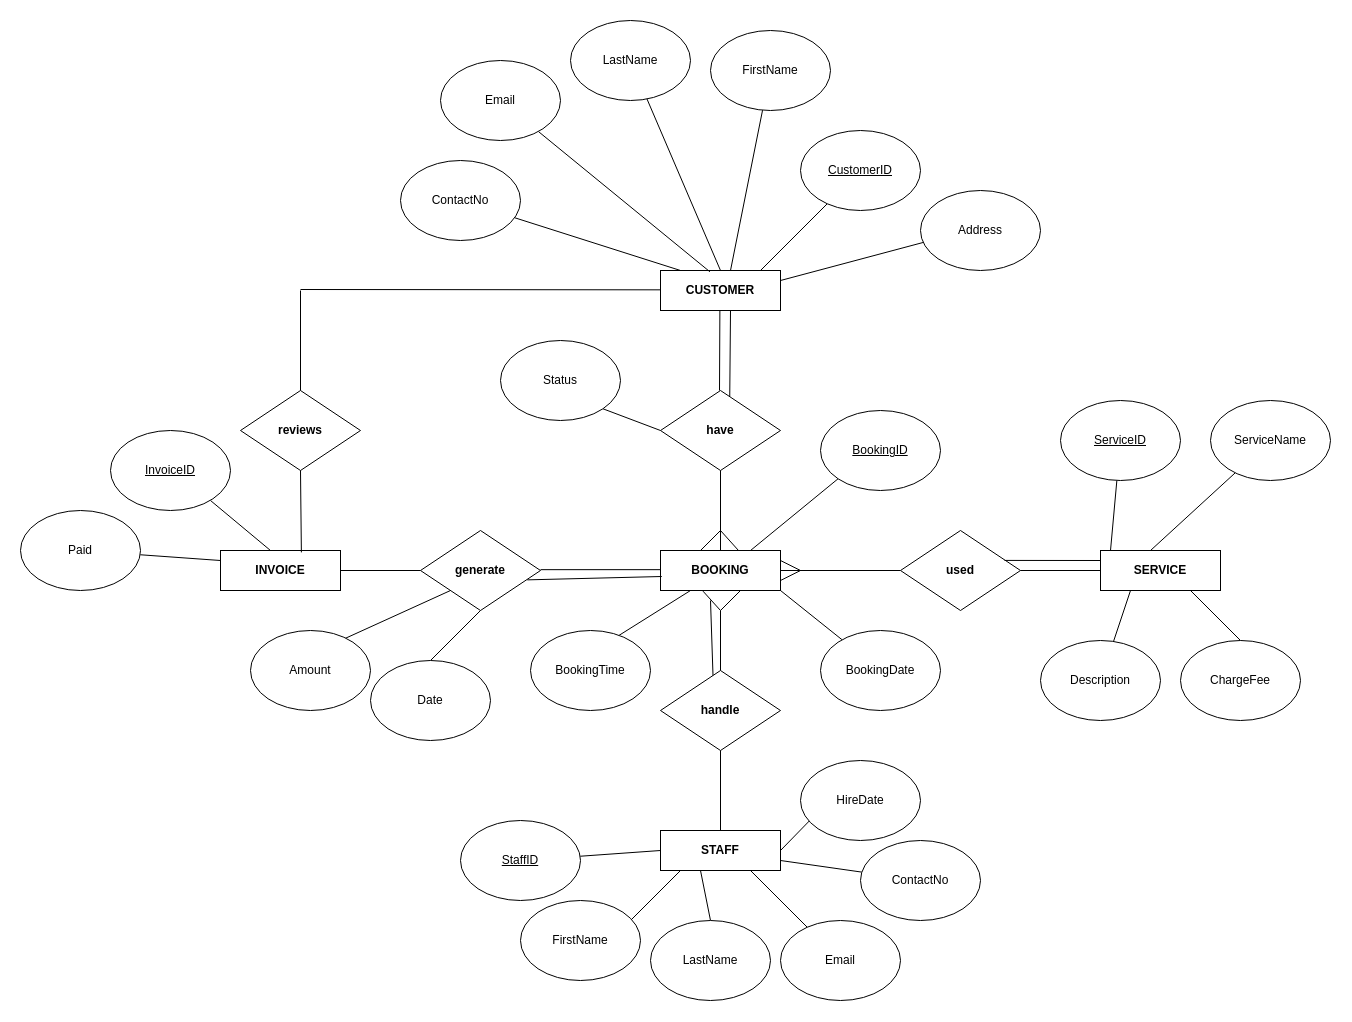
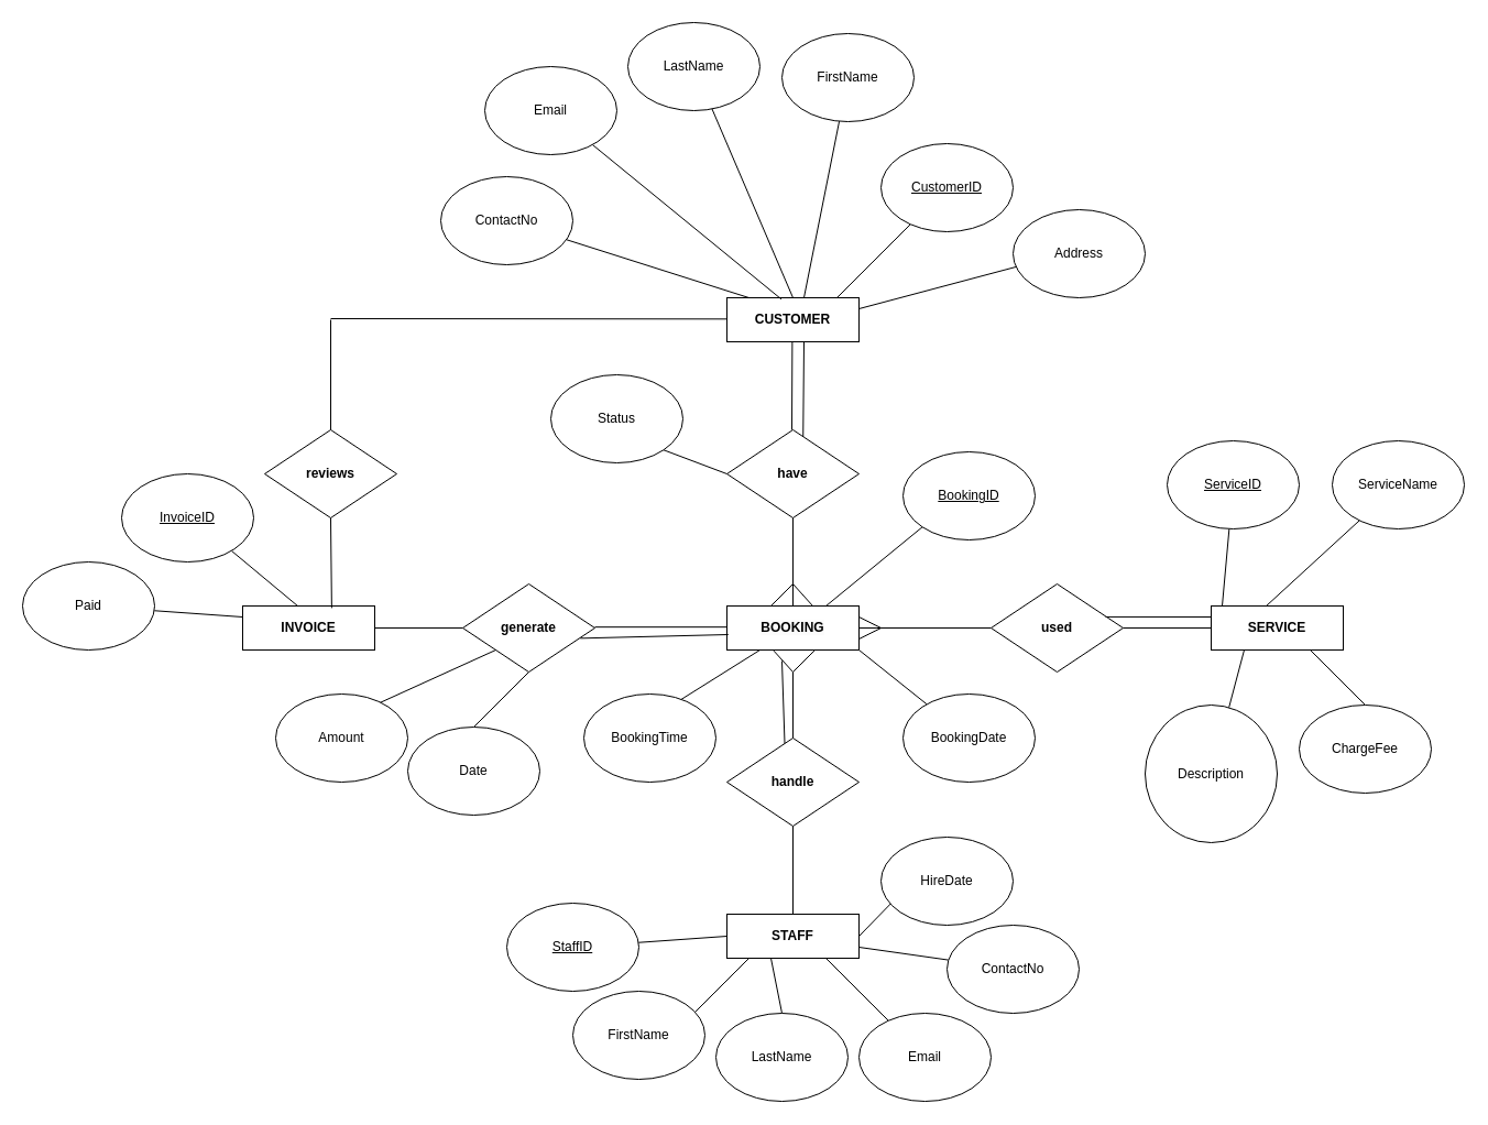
  <mxCell id="0" />
  <mxCell id="1" parent="0" />
  <mxCell id="2" value="&lt;b&gt;CUSTOMER&lt;/b&gt;" style="rounded=0;whiteSpace=wrap;html=1;" parent="1" vertex="1"><mxGeometry x="660" y="270" width="120" height="40" as="geometry" /></mxCell>
  <mxCell id="3" value="" style="endArrow=none;html=1;rounded=0;" parent="1" edge="1"><mxGeometry width="50" height="50" relative="1" as="geometry"><mxPoint x="719" y="390" as="sourcePoint" /><mxPoint x="719.38" y="310" as="targetPoint" /></mxGeometry></mxCell>
  <mxCell id="4" value="&lt;b&gt;have&lt;/b&gt;" style="rhombus;whiteSpace=wrap;html=1;" parent="1" vertex="1"><mxGeometry x="660" y="390" width="120" height="80" as="geometry" /></mxCell>
  <mxCell id="5" value="" style="endArrow=none;html=1;rounded=0;" parent="1" edge="1"><mxGeometry width="50" height="50" relative="1" as="geometry"><mxPoint x="720" y="550" as="sourcePoint" /><mxPoint x="720" y="470" as="targetPoint" /></mxGeometry></mxCell>
  <mxCell id="6" value="&lt;br&gt;&lt;b style=&quot;forced-color-adjust: none; color: rgb(0, 0, 0); font-family: Helvetica; font-size: 12px; font-style: normal; font-variant-ligatures: normal; font-variant-caps: normal; letter-spacing: normal; orphans: 2; text-indent: 0px; text-transform: none; widows: 2; word-spacing: 0px; -webkit-text-stroke-width: 0px; white-space: normal; background-color: rgb(251, 251, 251); text-decoration-thickness: initial; text-decoration-style: initial; text-decoration-color: initial;&quot;&gt;BOOKING&lt;/b&gt;&lt;div&gt;&lt;br&gt;&lt;/div&gt;" style="rounded=0;whiteSpace=wrap;html=1;align=center;" parent="1" vertex="1"><mxGeometry x="660" y="550" width="120" height="40" as="geometry" /></mxCell>
  <mxCell id="7" value="" style="endArrow=none;html=1;rounded=0;exitX=0.438;exitY=0.078;exitDx=0;exitDy=0;exitPerimeter=0;" parent="1" edge="1" source="9"><mxGeometry width="50" height="50" relative="1" as="geometry"><mxPoint x="710" y="670" as="sourcePoint" /><mxPoint x="710" y="600" as="targetPoint" /></mxGeometry></mxCell>
  <mxCell id="8" value="&lt;b&gt;STAFF&lt;/b&gt;" style="rounded=0;whiteSpace=wrap;html=1;" parent="1" vertex="1"><mxGeometry x="660" y="830" width="120" height="40" as="geometry" /></mxCell>
  <mxCell id="9" value="&lt;b&gt;handle&lt;/b&gt;" style="rhombus;whiteSpace=wrap;html=1;" parent="1" vertex="1"><mxGeometry x="660" y="670" width="120" height="80" as="geometry" /></mxCell>
  <mxCell id="10" value="" style="endArrow=none;html=1;rounded=0;exitX=0.5;exitY=0;exitDx=0;exitDy=0;" parent="1" source="8" edge="1"><mxGeometry width="50" height="50" relative="1" as="geometry"><mxPoint x="670" y="800" as="sourcePoint" /><mxPoint x="720" y="750" as="targetPoint" /></mxGeometry></mxCell>
  <mxCell id="11" value="" style="endArrow=none;html=1;rounded=0;" parent="1" edge="1"><mxGeometry width="50" height="50" relative="1" as="geometry"><mxPoint x="780" y="570" as="sourcePoint" /><mxPoint x="900" y="570" as="targetPoint" /></mxGeometry></mxCell>
  <mxCell id="12" value="&lt;b&gt;used&lt;/b&gt;" style="rhombus;whiteSpace=wrap;html=1;" parent="1" vertex="1"><mxGeometry x="900" y="530" width="120" height="80" as="geometry" /></mxCell>
  <mxCell id="13" value="" style="endArrow=none;html=1;rounded=0;" parent="1" edge="1"><mxGeometry width="50" height="50" relative="1" as="geometry"><mxPoint x="540" y="569.17" as="sourcePoint" /><mxPoint x="660" y="569.17" as="targetPoint" /></mxGeometry></mxCell>
  <mxCell id="14" value="&lt;b&gt;generate&lt;/b&gt;" style="rhombus;whiteSpace=wrap;html=1;" parent="1" vertex="1"><mxGeometry x="420" y="530" width="120" height="80" as="geometry" /></mxCell>
  <mxCell id="15" value="&lt;b&gt;reviews&lt;/b&gt;" style="rhombus;whiteSpace=wrap;html=1;" parent="1" vertex="1"><mxGeometry x="240" y="390" width="120" height="80" as="geometry" /></mxCell>
  <mxCell id="16" value="" style="endArrow=none;html=1;rounded=0;" parent="1" edge="1"><mxGeometry width="50" height="50" relative="1" as="geometry"><mxPoint x="300" y="289" as="sourcePoint" /><mxPoint x="660" y="289.33" as="targetPoint" /></mxGeometry></mxCell>
  <mxCell id="17" value="" style="endArrow=none;html=1;rounded=0;exitX=0.5;exitY=0;exitDx=0;exitDy=0;" parent="1" source="15" edge="1"><mxGeometry width="50" height="50" relative="1" as="geometry"><mxPoint x="950" y="340" as="sourcePoint" /><mxPoint x="300" y="290" as="targetPoint" /></mxGeometry></mxCell>
  <mxCell id="18" value="" style="endArrow=none;html=1;rounded=0;entryX=0;entryY=0.5;entryDx=0;entryDy=0;" parent="1" target="19" edge="1"><mxGeometry width="50" height="50" relative="1" as="geometry"><mxPoint x="1020" y="570" as="sourcePoint" /><mxPoint x="1110" y="570" as="targetPoint" /></mxGeometry></mxCell>
  <mxCell id="19" value="&lt;b&gt;SERVICE&lt;/b&gt;" style="rounded=0;whiteSpace=wrap;html=1;" parent="1" vertex="1"><mxGeometry x="1100" y="550" width="120" height="40" as="geometry" /></mxCell>
  <mxCell id="20" value="" style="endArrow=none;html=1;rounded=0;" parent="1" edge="1"><mxGeometry width="50" height="50" relative="1" as="geometry"><mxPoint x="340" y="570" as="sourcePoint" /><mxPoint x="420" y="570" as="targetPoint" /></mxGeometry></mxCell>
  <mxCell id="21" value="&lt;b&gt;INVOICE&lt;/b&gt;" style="rounded=0;whiteSpace=wrap;html=1;" parent="1" vertex="1"><mxGeometry x="220" y="550" width="120" height="40" as="geometry" /></mxCell>
  <mxCell id="22" value="" style="endArrow=none;html=1;rounded=0;" parent="1" edge="1"><mxGeometry width="50" height="50" relative="1" as="geometry"><mxPoint x="700" y="550" as="sourcePoint" /><mxPoint x="720" y="530" as="targetPoint" /></mxGeometry></mxCell>
  <mxCell id="23" value="" style="endArrow=none;html=1;rounded=0;" parent="1" edge="1"><mxGeometry width="50" height="50" relative="1" as="geometry"><mxPoint x="738" y="550" as="sourcePoint" /><mxPoint x="720" y="530" as="targetPoint" /></mxGeometry></mxCell>
  <mxCell id="24" value="" style="endArrow=none;html=1;rounded=0;" parent="1" edge="1"><mxGeometry width="50" height="50" relative="1" as="geometry"><mxPoint x="720" y="610" as="sourcePoint" /><mxPoint x="740" y="590" as="targetPoint" /></mxGeometry></mxCell>
  <mxCell id="25" value="" style="endArrow=none;html=1;rounded=0;entryX=0.354;entryY=1.016;entryDx=0;entryDy=0;entryPerimeter=0;" parent="1" target="6" edge="1"><mxGeometry width="50" height="50" relative="1" as="geometry"><mxPoint x="720" y="610" as="sourcePoint" /><mxPoint x="860" y="550" as="targetPoint" /></mxGeometry></mxCell>
  <mxCell id="26" value="" style="endArrow=none;html=1;rounded=0;entryX=1;entryY=0.25;entryDx=0;entryDy=0;" parent="1" target="6" edge="1"><mxGeometry width="50" height="50" relative="1" as="geometry"><mxPoint x="800" y="570" as="sourcePoint" /><mxPoint x="860" y="560" as="targetPoint" /></mxGeometry></mxCell>
  <mxCell id="27" value="" style="endArrow=none;html=1;rounded=0;exitX=1;exitY=0.75;exitDx=0;exitDy=0;" parent="1" source="6" edge="1"><mxGeometry width="50" height="50" relative="1" as="geometry"><mxPoint x="810" y="610" as="sourcePoint" /><mxPoint x="800" y="570" as="targetPoint" /></mxGeometry></mxCell>
  <mxCell id="28" value="" style="endArrow=none;html=1;rounded=0;" parent="1" target="29" edge="1"><mxGeometry width="50" height="50" relative="1" as="geometry"><mxPoint x="760" y="270" as="sourcePoint" /><mxPoint x="810" y="200" as="targetPoint" /></mxGeometry></mxCell>
  <mxCell id="29" value="&lt;u&gt;CustomerID&lt;/u&gt;" style="ellipse;whiteSpace=wrap;html=1;" parent="1" vertex="1"><mxGeometry x="800" y="130" width="120" height="80" as="geometry" /></mxCell>
  <mxCell id="30" value="" style="endArrow=none;html=1;rounded=0;" parent="1" target="31" edge="1"><mxGeometry width="50" height="50" relative="1" as="geometry"><mxPoint x="730" y="270" as="sourcePoint" /><mxPoint x="750" y="180" as="targetPoint" /></mxGeometry></mxCell>
  <mxCell id="31" value="FirstName" style="ellipse;whiteSpace=wrap;html=1;" parent="1" vertex="1"><mxGeometry x="710" y="30" width="120" height="80" as="geometry" /></mxCell>
  <mxCell id="32" value="" style="endArrow=none;html=1;rounded=0;exitX=0.5;exitY=0;exitDx=0;exitDy=0;" parent="1" source="2" target="33" edge="1"><mxGeometry width="50" height="50" relative="1" as="geometry"><mxPoint x="705" y="270" as="sourcePoint" /><mxPoint x="680" y="180" as="targetPoint" /></mxGeometry></mxCell>
  <mxCell id="33" value="LastName" style="ellipse;whiteSpace=wrap;html=1;" parent="1" vertex="1"><mxGeometry x="570" y="20" width="120" height="80" as="geometry" /></mxCell>
  <mxCell id="34" value="" style="endArrow=none;html=1;rounded=0;exitX=0.412;exitY=0.033;exitDx=0;exitDy=0;exitPerimeter=0;" parent="1" source="2" target="35" edge="1"><mxGeometry width="50" height="50" relative="1" as="geometry"><mxPoint x="670" y="270" as="sourcePoint" /><mxPoint x="590" y="180" as="targetPoint" /></mxGeometry></mxCell>
  <mxCell id="35" value="Email" style="ellipse;whiteSpace=wrap;html=1;" parent="1" vertex="1"><mxGeometry x="440" y="60" width="120" height="80" as="geometry" /></mxCell>
  <mxCell id="36" value="" style="endArrow=none;html=1;rounded=0;" parent="1" target="37" edge="1"><mxGeometry width="50" height="50" relative="1" as="geometry"><mxPoint x="680" y="270" as="sourcePoint" /><mxPoint x="500" y="200" as="targetPoint" /></mxGeometry></mxCell>
  <mxCell id="37" value="ContactNo" style="ellipse;whiteSpace=wrap;html=1;" parent="1" vertex="1"><mxGeometry x="400" y="160" width="120" height="80" as="geometry" /></mxCell>
  <mxCell id="38" value="" style="endArrow=none;html=1;rounded=0;exitX=1;exitY=0.25;exitDx=0;exitDy=0;" parent="1" source="2" edge="1"><mxGeometry width="50" height="50" relative="1" as="geometry"><mxPoint x="660" y="290" as="sourcePoint" /><mxPoint x="930" y="240" as="targetPoint" /></mxGeometry></mxCell>
  <mxCell id="39" value="Address" style="ellipse;whiteSpace=wrap;html=1;" parent="1" vertex="1"><mxGeometry x="920" y="190" width="120" height="80" as="geometry" /></mxCell>
  <mxCell id="40" value="" style="endArrow=none;html=1;rounded=0;exitX=1;exitY=1;exitDx=0;exitDy=0;" parent="1" source="6" target="41" edge="1"><mxGeometry width="50" height="50" relative="1" as="geometry"><mxPoint x="670" y="587" as="sourcePoint" /><mxPoint x="760" y="590" as="targetPoint" /></mxGeometry></mxCell>
  <mxCell id="41" value="BookingDate" style="ellipse;whiteSpace=wrap;html=1;" parent="1" vertex="1"><mxGeometry x="820" y="630" width="120" height="80" as="geometry" /></mxCell>
  <mxCell id="42" value="" style="endArrow=none;html=1;rounded=0;entryX=0.25;entryY=1;entryDx=0;entryDy=0;exitX=0.707;exitY=0.09;exitDx=0;exitDy=0;exitPerimeter=0;" parent="1" source="43" target="6" edge="1"><mxGeometry width="50" height="50" relative="1" as="geometry"><mxPoint x="960" y="650" as="sourcePoint" /><mxPoint x="760" y="590" as="targetPoint" /></mxGeometry></mxCell>
  <mxCell id="43" value="BookingTime" style="ellipse;whiteSpace=wrap;html=1;" parent="1" vertex="1"><mxGeometry x="530" y="630" width="120" height="80" as="geometry" /></mxCell>
  <mxCell id="44" value="" style="endArrow=none;html=1;rounded=0;entryX=0.5;entryY=1;entryDx=0;entryDy=0;exitX=0.674;exitY=0.047;exitDx=0;exitDy=0;exitPerimeter=0;" parent="1" source="21" target="15" edge="1"><mxGeometry width="50" height="50" relative="1" as="geometry"><mxPoint x="290" y="550" as="sourcePoint" /><mxPoint x="340" y="500" as="targetPoint" /></mxGeometry></mxCell>
  <mxCell id="45" value="" style="endArrow=none;html=1;rounded=0;entryX=0.75;entryY=0;entryDx=0;entryDy=0;exitX=0;exitY=1;exitDx=0;exitDy=0;" parent="1" source="46" target="6" edge="1"><mxGeometry width="50" height="50" relative="1" as="geometry"><mxPoint x="820" y="470" as="sourcePoint" /><mxPoint x="760" y="560" as="targetPoint" /></mxGeometry></mxCell>
  <mxCell id="46" value="&lt;u&gt;BookingID&lt;/u&gt;" style="ellipse;whiteSpace=wrap;html=1;" parent="1" vertex="1"><mxGeometry x="820" y="410" width="120" height="80" as="geometry" /></mxCell>
  <mxCell id="47" value="" style="endArrow=none;html=1;rounded=0;entryX=0;entryY=0.5;entryDx=0;entryDy=0;exitX=1;exitY=1;exitDx=0;exitDy=0;" parent="1" source="48" target="4" edge="1"><mxGeometry width="50" height="50" relative="1" as="geometry"><mxPoint x="560" y="390" as="sourcePoint" /><mxPoint x="659.998" y="439.996" as="targetPoint" /></mxGeometry></mxCell>
  <mxCell id="48" value="Status" style="ellipse;whiteSpace=wrap;html=1;" parent="1" vertex="1"><mxGeometry x="500" y="340" width="120" height="80" as="geometry" /></mxCell>
  <mxCell id="49" value="" style="endArrow=none;html=1;rounded=0;" parent="1" target="52" edge="1"><mxGeometry width="50" height="50" relative="1" as="geometry"><mxPoint x="1150" y="550" as="sourcePoint" /><mxPoint x="1230" y="450" as="targetPoint" /></mxGeometry></mxCell>
  <mxCell id="50" value="" style="endArrow=none;html=1;rounded=0;" parent="1" target="51" edge="1"><mxGeometry width="50" height="50" relative="1" as="geometry"><mxPoint x="1110" y="550" as="sourcePoint" /><mxPoint x="1120" y="470" as="targetPoint" /></mxGeometry></mxCell>
  <mxCell id="51" value="&lt;u&gt;ServiceID&lt;/u&gt;" style="ellipse;whiteSpace=wrap;html=1;" parent="1" vertex="1"><mxGeometry x="1060" y="400" width="120" height="80" as="geometry" /></mxCell>
  <mxCell id="52" value="ServiceName" style="ellipse;whiteSpace=wrap;html=1;" parent="1" vertex="1"><mxGeometry x="1210" y="400" width="120" height="80" as="geometry" /></mxCell>
  <mxCell id="53" value="" style="endArrow=none;html=1;rounded=0;exitX=0.25;exitY=1;exitDx=0;exitDy=0;" parent="1" source="19" target="54" edge="1"><mxGeometry width="50" height="50" relative="1" as="geometry"><mxPoint x="1210" y="610" as="sourcePoint" /><mxPoint x="1100" y="660" as="targetPoint" /></mxGeometry></mxCell>
- <mxCell id="54" value="Description" style="ellipse;whiteSpace=wrap;html=1;" parent="1" vertex="1"><mxGeometry x="1040" y="640" width="120" height="80" as="geometry" /></mxCell>
+ <mxCell id="54" value="Description" style="ellipse;whiteSpace=wrap;html=1;" parent="1" vertex="1"><mxGeometry x="1040" y="640" width="120" height="125" as="geometry" /></mxCell>
  <mxCell id="55" value="" style="endArrow=none;html=1;rounded=0;entryX=0.75;entryY=1;entryDx=0;entryDy=0;exitX=0.5;exitY=0;exitDx=0;exitDy=0;" parent="1" source="56" target="19" edge="1"><mxGeometry width="50" height="50" relative="1" as="geometry"><mxPoint x="1220" y="660" as="sourcePoint" /><mxPoint x="1180" y="610" as="targetPoint" /></mxGeometry></mxCell>
  <mxCell id="56" value="ChargeFee" style="ellipse;whiteSpace=wrap;html=1;" parent="1" vertex="1"><mxGeometry x="1180" y="640" width="120" height="80" as="geometry" /></mxCell>
  <mxCell id="57" value="" style="endArrow=none;html=1;rounded=0;exitX=0;exitY=0.5;exitDx=0;exitDy=0;" parent="1" source="8" target="58" edge="1"><mxGeometry width="50" height="50" relative="1" as="geometry"><mxPoint x="580" y="870" as="sourcePoint" /><mxPoint x="660" y="840" as="targetPoint" /></mxGeometry></mxCell>
  <mxCell id="58" value="&lt;u&gt;StaffID&lt;/u&gt;" style="ellipse;whiteSpace=wrap;html=1;" parent="1" vertex="1"><mxGeometry x="460" y="820" width="120" height="80" as="geometry" /></mxCell>
  <mxCell id="59" value="" style="endArrow=none;html=1;rounded=0;" parent="1" edge="1"><mxGeometry width="50" height="50" relative="1" as="geometry"><mxPoint x="630" y="920" as="sourcePoint" /><mxPoint x="680" y="870" as="targetPoint" /></mxGeometry></mxCell>
  <mxCell id="60" value="FirstName" style="ellipse;whiteSpace=wrap;html=1;" parent="1" vertex="1"><mxGeometry x="520" y="900" width="120" height="80" as="geometry" /></mxCell>
  <mxCell id="61" value="" style="endArrow=none;html=1;rounded=0;exitX=0.5;exitY=0;exitDx=0;exitDy=0;" parent="1" source="62" edge="1"><mxGeometry width="50" height="50" relative="1" as="geometry"><mxPoint x="720" y="920" as="sourcePoint" /><mxPoint x="700" y="870" as="targetPoint" /></mxGeometry></mxCell>
  <mxCell id="62" value="LastName" style="ellipse;whiteSpace=wrap;html=1;" parent="1" vertex="1"><mxGeometry x="650" y="920" width="120" height="80" as="geometry" /></mxCell>
  <mxCell id="63" value="" style="endArrow=none;html=1;rounded=0;entryX=0.75;entryY=1;entryDx=0;entryDy=0;" parent="1" target="8" edge="1"><mxGeometry width="50" height="50" relative="1" as="geometry"><mxPoint x="810" y="930" as="sourcePoint" /><mxPoint x="900" y="840" as="targetPoint" /></mxGeometry></mxCell>
  <mxCell id="64" value="Email" style="ellipse;whiteSpace=wrap;html=1;" parent="1" vertex="1"><mxGeometry x="780" y="920" width="120" height="80" as="geometry" /></mxCell>
  <mxCell id="65" value="" style="endArrow=none;html=1;rounded=0;" parent="1" target="66" edge="1"><mxGeometry width="50" height="50" relative="1" as="geometry"><mxPoint x="780" y="860" as="sourcePoint" /><mxPoint x="880" y="870" as="targetPoint" /></mxGeometry></mxCell>
  <mxCell id="66" value="ContactNo" style="ellipse;whiteSpace=wrap;html=1;" parent="1" vertex="1"><mxGeometry x="860" y="840" width="120" height="80" as="geometry" /></mxCell>
  <mxCell id="67" value="" style="endArrow=none;html=1;rounded=0;exitX=1;exitY=0.5;exitDx=0;exitDy=0;entryX=0.083;entryY=0.741;entryDx=0;entryDy=0;entryPerimeter=0;" parent="1" source="8" target="68" edge="1"><mxGeometry width="50" height="50" relative="1" as="geometry"><mxPoint x="850" y="890" as="sourcePoint" /><mxPoint x="800" y="840" as="targetPoint" /></mxGeometry></mxCell>
  <mxCell id="68" value="HireDate" style="ellipse;whiteSpace=wrap;html=1;" parent="1" vertex="1"><mxGeometry x="800" y="760" width="120" height="80" as="geometry" /></mxCell>
  <mxCell id="69" value="" style="endArrow=none;html=1;rounded=0;" parent="1" edge="1"><mxGeometry width="50" height="50" relative="1" as="geometry"><mxPoint x="210" y="500" as="sourcePoint" /><mxPoint x="270" y="550" as="targetPoint" /></mxGeometry></mxCell>
  <mxCell id="70" value="&lt;u&gt;InvoiceID&lt;/u&gt;" style="ellipse;whiteSpace=wrap;html=1;" parent="1" vertex="1"><mxGeometry x="110" y="430" width="120" height="80" as="geometry" /></mxCell>
  <mxCell id="71" value="" style="endArrow=none;html=1;rounded=0;exitX=0;exitY=0.25;exitDx=0;exitDy=0;" parent="1" source="21" target="72" edge="1"><mxGeometry width="50" height="50" relative="1" as="geometry"><mxPoint x="170" y="550" as="sourcePoint" /><mxPoint x="220" y="560" as="targetPoint" /></mxGeometry></mxCell>
  <mxCell id="72" value="Paid" style="ellipse;whiteSpace=wrap;html=1;" parent="1" vertex="1"><mxGeometry x="20" y="510" width="120" height="80" as="geometry" /></mxCell>
  <mxCell id="73" value="" style="endArrow=none;html=1;rounded=0;entryX=0;entryY=1;entryDx=0;entryDy=0;exitX=0.783;exitY=0.103;exitDx=0;exitDy=0;exitPerimeter=0;" parent="1" source="75" target="14" edge="1"><mxGeometry width="50" height="50" relative="1" as="geometry"><mxPoint x="330" y="630" as="sourcePoint" /><mxPoint x="440" y="600" as="targetPoint" /></mxGeometry></mxCell>
  <mxCell id="74" value="" style="endArrow=none;html=1;rounded=0;" parent="1" edge="1"><mxGeometry width="50" height="50" relative="1" as="geometry"><mxPoint x="430" y="660" as="sourcePoint" /><mxPoint x="480" y="610" as="targetPoint" /></mxGeometry></mxCell>
  <mxCell id="75" value="Amount" style="ellipse;whiteSpace=wrap;html=1;" parent="1" vertex="1"><mxGeometry x="250" y="630" width="120" height="80" as="geometry" /></mxCell>
  <mxCell id="76" value="Date" style="ellipse;whiteSpace=wrap;html=1;" parent="1" vertex="1"><mxGeometry x="370" y="660" width="120" height="80" as="geometry" /></mxCell>
  <mxCell id="77" value="" style="endArrow=none;html=1;rounded=0;exitX=0.577;exitY=0.078;exitDx=0;exitDy=0;exitPerimeter=0;" edge="1" parent="1" source="4"><mxGeometry width="50" height="50" relative="1" as="geometry"><mxPoint x="680" y="360" as="sourcePoint" /><mxPoint x="730" y="310" as="targetPoint" /></mxGeometry></mxCell>
  <mxCell id="78" value="" style="endArrow=none;html=1;rounded=0;exitX=0.867;exitY=0.374;exitDx=0;exitDy=0;exitPerimeter=0;entryX=0;entryY=0.25;entryDx=0;entryDy=0;" edge="1" parent="1" source="12" target="19"><mxGeometry width="50" height="50" relative="1" as="geometry"><mxPoint x="1050" y="610" as="sourcePoint" /><mxPoint x="1080" y="562" as="targetPoint" /></mxGeometry></mxCell>
  <mxCell id="79" value="" style="endArrow=none;html=1;rounded=0;exitX=0.078;exitY=0.575;exitDx=0;exitDy=0;exitPerimeter=0;entryX=0.89;entryY=0.617;entryDx=0;entryDy=0;entryPerimeter=0;" edge="1" parent="1" target="14"><mxGeometry width="50" height="50" relative="1" as="geometry"><mxPoint x="661.28" y="576" as="sourcePoint" /><mxPoint x="570" y="576" as="targetPoint" /></mxGeometry></mxCell>
  <mxCell id="80" value="" style="endArrow=none;html=1;rounded=0;exitX=0.5;exitY=0;exitDx=0;exitDy=0;" edge="1" parent="1" source="9"><mxGeometry width="50" height="50" relative="1" as="geometry"><mxPoint x="730" y="673" as="sourcePoint" /><mxPoint x="720" y="610" as="targetPoint" /></mxGeometry></mxCell>
